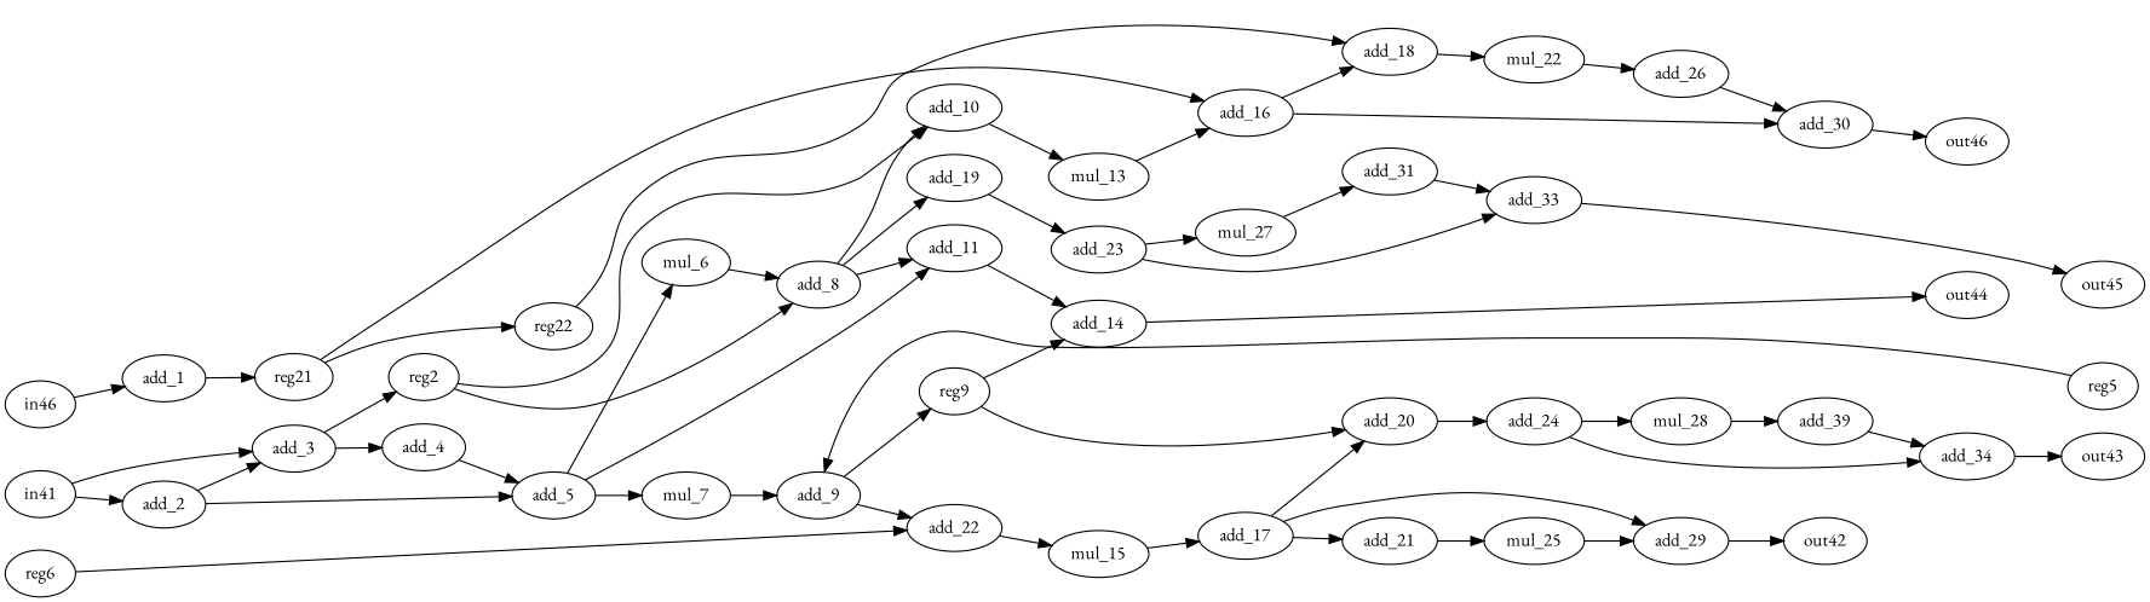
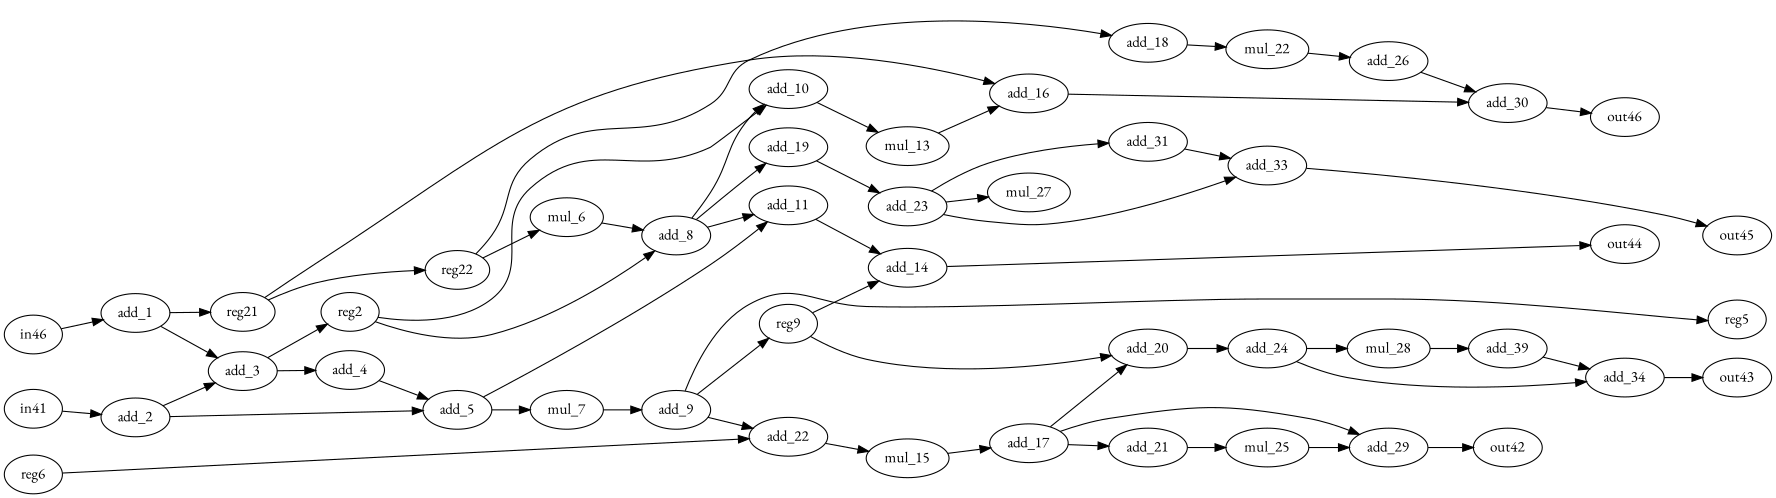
  digraph {
    fontname="EB Garamond"
    rankdir=LR
    node [fontname="EB Garamond" op=add]
    edge [fontname="EB Garamond" port=0 weight=0]
    n1 [label=add_1 op=addi value=2]
    n2 [label=add_3 op=addi value=2]
    n3 [label=reg21 op=reg]
    n4 [label=add_4 op=addi value=2]
    n5 [label=reg2 op=reg]
    n6 [label=add_16]
    n7 [label=reg22 op=reg]
    n8 [label=add_2 op=addi value=2]
    n9 [label=add_5]
    n10 [label=mul_6 op=muli value=2]
    n11 [label=mul_7 op=muli value=2]
    n12 [label=add_11]
    n13 [label=reg5 op=reg]
    n14 [label=add_9]
    n15 [label=add_8]
    n16 [label=add_10]
    n17 [label=add_14]
    n18 [label=add_19]
    n19 [label=add_22]
    n20 [label=reg9 op=reg]
    n21 [label=mul_13 op=muli value=2]
    n22 [label=add_23 op=addi value=2]
    n23 [label=mul_15 op=muli value=2]
    n24 [label=add_20]
    n25 [label=out44 op=out]
    n26 [label=add_17 op=addi value=2]
    n27 [label=add_18]
    n28 [label=add_30]
    n29 [label=add_21 op=addi value=2]
    n30 [label=add_29]
    n31 [label=mul_22 op=muli value=2]
    n32 [label=out46 op=out]
    n33 [label=add_24 op=addi value=2]
    n34 [label=mul_25 op=muli value=2]
    n35 [label=out42 op=out]
    n36 [label=add_26 op=addi value=2]
    n37 [label=mul_27 op=muli value=2]
    n38 [label=add_33]
    n39 [label=mul_28 op=muli value=2]
    n40 [label=add_34]
    n41 [label=add_31 op=addi value=2]
    n42 [label=out45 op=out]
    n43 [label=add_39 op=addi value=2]
    n44 [label=out43 op=out]
    n45 [label=reg6 op=reg]
    n46 [label=in46 op=in]
    n47 [label=in41 op=in]
-   n47 -> n2
+   n1 -> n2
    n1 -> n3
    n2 -> n4
    n2 -> n5
    n3 -> n6
    n3 -> n7
    n4 -> n9 [port=1]
    n5 -> n15
    n5 -> n16
-   n6 -> n27 [port=1]
    n6 -> n28
    n7 -> n27
    n8 -> n2
    n8 -> n9
-   n9 -> n10
+   n7 -> n10
    n9 -> n11
    n9 -> n12
    n10 -> n15 [port=1]
    n11 -> n14 [port=1]
    n12 -> n17 [port=1]
-   n13 -> n14
+   n14 -> n13
    n14 -> n19 [port=1]
    n14 -> n20
    n15 -> n12 [port=1]
    n15 -> n16 [port=1]
    n15 -> n18
    n16 -> n21
    n17 -> n25
    n18 -> n22
    n19 -> n23
    n20 -> n17
    n20 -> n24
    n21 -> n6 [port=1]
    n22 -> n37
    n22 -> n38
    n23 -> n26
    n24 -> n33
    n26 -> n24 [port=1]
    n26 -> n29
    n26 -> n30
    n27 -> n31
    n28 -> n32
    n29 -> n34
    n30 -> n35
    n31 -> n36
    n33 -> n39
    n33 -> n40
    n34 -> n30 [port=1]
    n36 -> n28 [port=1]
-   n37 -> n41
+   n22 -> n41
    n38 -> n42
    n39 -> n43
    n40 -> n44
    n41 -> n38 [port=1]
    n43 -> n40 [port=1]
    n45 -> n19
    n46 -> n1
    n47 -> n8
  }
